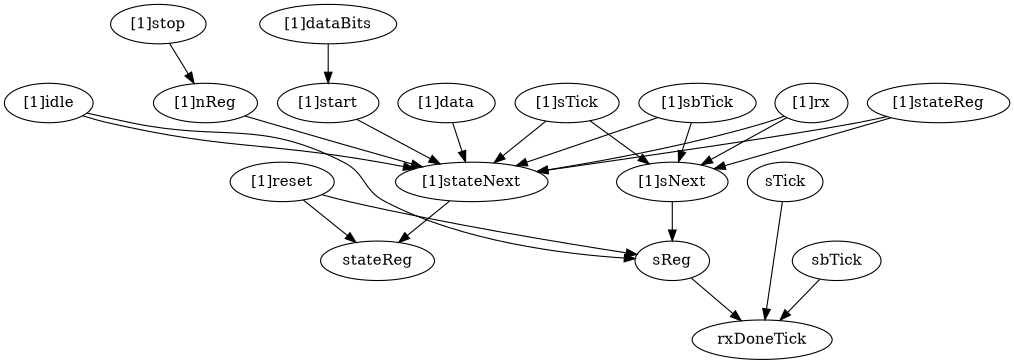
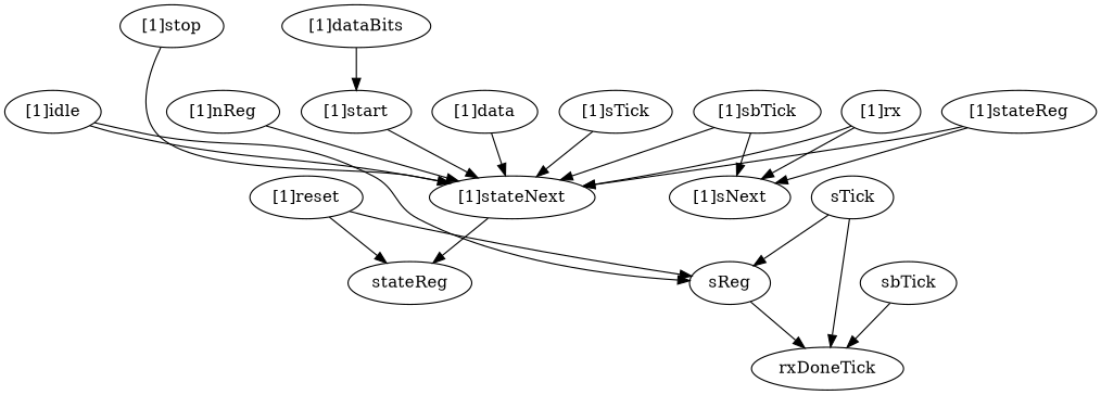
  strict digraph {
    node [complexity=5 importance=0.297278630639 rank=0.0594557261279]
    "[1]stateNext" [complexity=3 importance=0.268967514958 rank=0.0896558383195]
    "[1]idle"
    sReg [complexity=2 importance=0.113820561832 rank=0.056910280916]
    stateReg [complexity=1 importance=0.141695389357 rank=0.141695389357]
    rxDoneTick [complexity=0 importance=0.0391320714386 rank=0.0]
    "[1]stop"
    "[1]sTick" [complexity=6 importance=0.835213660556 rank=0.139202276759]
    "[1]sNext" [complexity=4 importance=0.199498793792 rank=0.0498746984479]
    "[1]start"
    "[1]nReg" [importance=0.337455443474 rank=0.0674910886948]
    "[1]sbTick"
    "[1]dataBits"
    "[1]rx" [complexity=4 rank=0.0743196576599]
    sTick [complexity=1 importance=0.0674431871196 rank=0.0674431871196]
    "[1]reset" [complexity=2 importance=0.311701894395 rank=0.155850947198]
    "[1]data"
    "[1]stateReg" [complexity=6 importance=1.44740089271 rank=0.241233482118]
    sbTick [complexity=2 importance=0.0674431871196 rank=0.0337215935598]
    "[1]stateNext" -> stateReg
    "[1]idle" -> "[1]stateNext"
    "[1]idle" -> sReg
    sReg -> rxDoneTick
-   "[1]stop" -> "[1]nReg"
+   "[1]stop" -> "[1]stateNext"
    "[1]sTick" -> "[1]stateNext"
-   "[1]sTick" -> "[1]sNext"
-   "[1]sNext" -> sReg
+   sTick -> sReg
    "[1]start" -> "[1]stateNext"
    "[1]nReg" -> "[1]stateNext"
    "[1]sbTick" -> "[1]stateNext"
    "[1]sbTick" -> "[1]sNext"
    "[1]dataBits" -> "[1]start"
    "[1]rx" -> "[1]stateNext"
    "[1]rx" -> "[1]sNext"
    sTick -> rxDoneTick
    "[1]reset" -> sReg
    "[1]reset" -> stateReg
    "[1]data" -> "[1]stateNext"
    "[1]stateReg" -> "[1]stateNext"
    "[1]stateReg" -> "[1]sNext"
    sbTick -> rxDoneTick
  }
